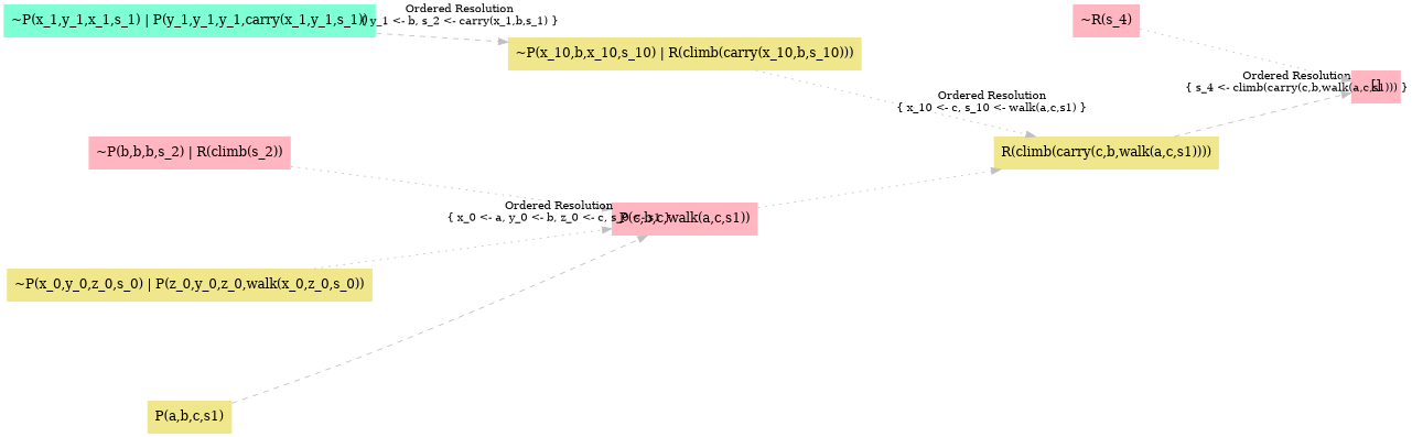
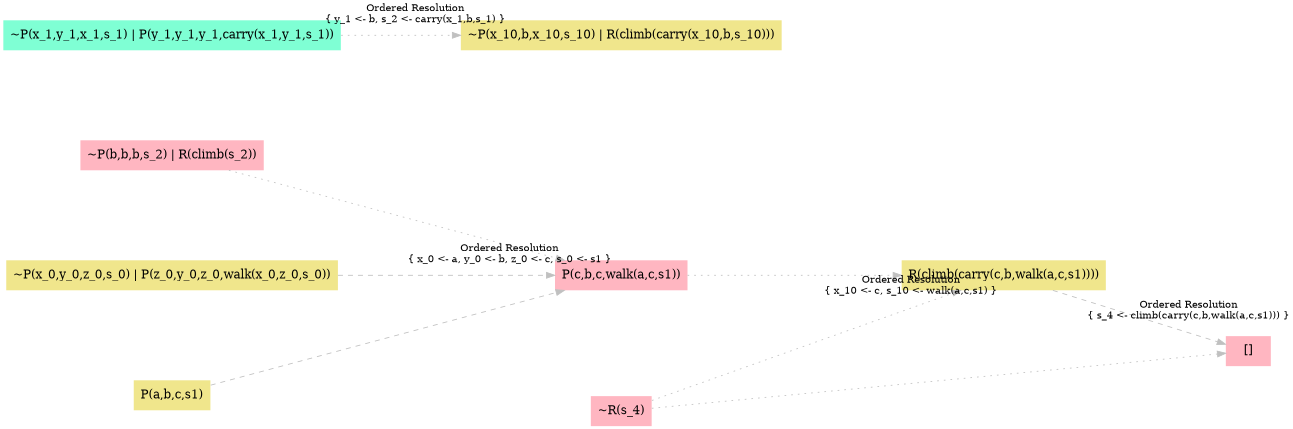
  digraph {
    nodesep=1.5
    rankdir=LR
    ranksep=2
    node [color=teal fillcolor=khaki shape=plaintext style=filled]
    edge [color=gray style=dotted]
    "R(climb(carry(c,b,walk(a,c,s1))))" [color=darkorange]
    "[]" [color=darkorange fillcolor=lightpink]
    "~P(x_10,b,x_10,s_10) | R(climb(carry(x_10,b,s_10)))" [color=darkorange]
    "~P(x_1,y_1,x_1,s_1) | P(y_1,y_1,y_1,carry(x_1,y_1,s_1))" [fillcolor=aquamarine]
    "~P(b,b,b,s_2) | R(climb(s_2))" [fillcolor=lightpink]
    "P(c,b,c,walk(a,c,s1))" [fillcolor=lightpink]
    "~P(x_0,y_0,z_0,s_0) | P(z_0,y_0,z_0,walk(x_0,z_0,s_0))"
    "P(a,b,c,s1)" [color=darkorange]
    "~R(s_4)" [fillcolor=lightpink]
    "R(climb(carry(c,b,walk(a,c,s1))))" -> "[]" [headlabel="Ordered Resolution\n{ s_4 <- climb(carry(c,b,walk(a,c,s1))) }" labeldistance=6 labelfontcolor=black labelfontsize=12 style=dashed]
-   "~P(x_10,b,x_10,s_10) | R(climb(carry(x_10,b,s_10)))" -> "R(climb(carry(c,b,walk(a,c,s1))))" [headlabel="Ordered Resolution\n{ x_10 <- c, s_10 <- walk(a,c,s1) }" labeldistance=6 labelfontcolor=black labelfontsize=12]
-   "~P(x_1,y_1,x_1,s_1) | P(y_1,y_1,y_1,carry(x_1,y_1,s_1))" -> "~P(x_10,b,x_10,s_10) | R(climb(carry(x_10,b,s_10)))" [headlabel="Ordered Resolution\n{ y_1 <- b, s_2 <- carry(x_1,b,s_1) }" labeldistance=6 labelfontcolor=black labelfontsize=12 style=dashed]
+   "~R(s_4)" -> "R(climb(carry(c,b,walk(a,c,s1))))" [headlabel="Ordered Resolution\n{ x_10 <- c, s_10 <- walk(a,c,s1) }" labeldistance=6 labelfontcolor=black labelfontsize=12]
+   "~P(x_1,y_1,x_1,s_1) | P(y_1,y_1,y_1,carry(x_1,y_1,s_1))" -> "~P(x_10,b,x_10,s_10) | R(climb(carry(x_10,b,s_10)))" [headlabel="Ordered Resolution\n{ y_1 <- b, s_2 <- carry(x_1,b,s_1) }" labeldistance=6 labelfontcolor=black labelfontsize=12]
    "~P(b,b,b,s_2) | R(climb(s_2))" -> "P(c,b,c,walk(a,c,s1))"
    "P(c,b,c,walk(a,c,s1))" -> "R(climb(carry(c,b,walk(a,c,s1))))"
-   "~P(x_0,y_0,z_0,s_0) | P(z_0,y_0,z_0,walk(x_0,z_0,s_0))" -> "P(c,b,c,walk(a,c,s1))" [headlabel="Ordered Resolution\n{ x_0 <- a, y_0 <- b, z_0 <- c, s_0 <- s1 }" labeldistance=6 labelfontcolor=black labelfontsize=12]
+   "~P(x_0,y_0,z_0,s_0) | P(z_0,y_0,z_0,walk(x_0,z_0,s_0))" -> "P(c,b,c,walk(a,c,s1))" [headlabel="Ordered Resolution\n{ x_0 <- a, y_0 <- b, z_0 <- c, s_0 <- s1 }" labeldistance=6 labelfontcolor=black labelfontsize=12 style=dashed]
    "P(a,b,c,s1)" -> "P(c,b,c,walk(a,c,s1))" [style=dashed]
    "~R(s_4)" -> "[]"
  }
